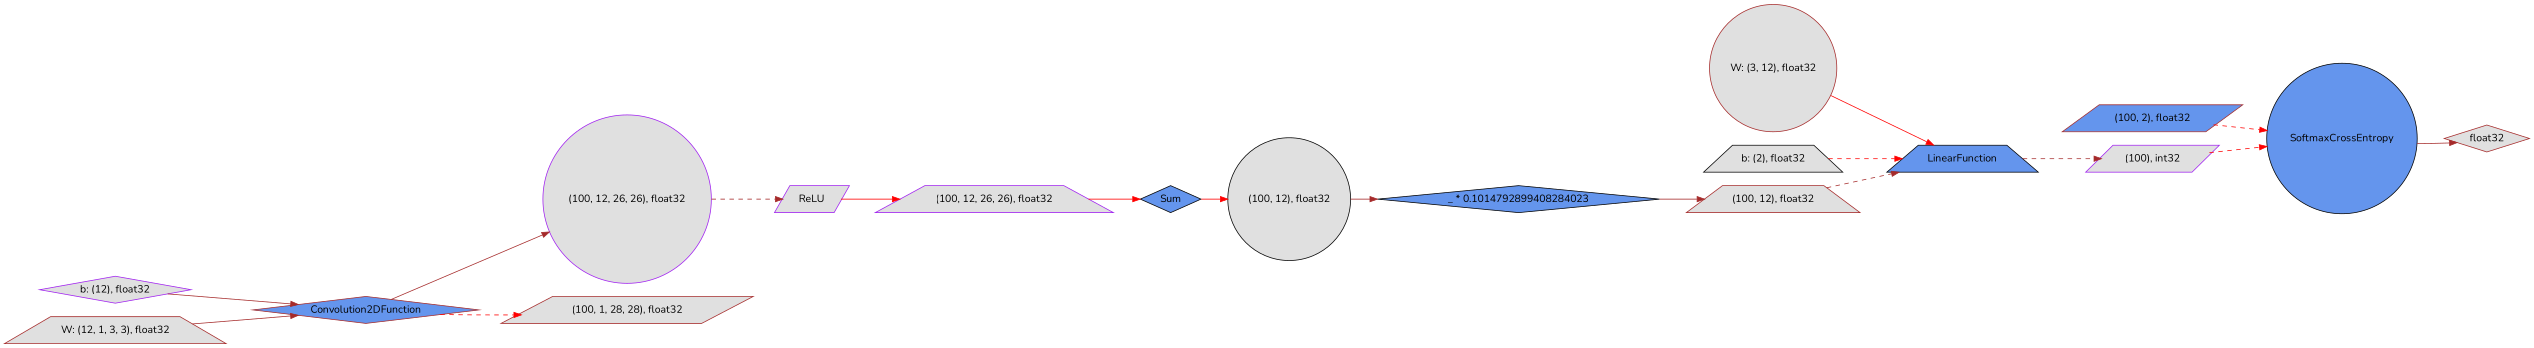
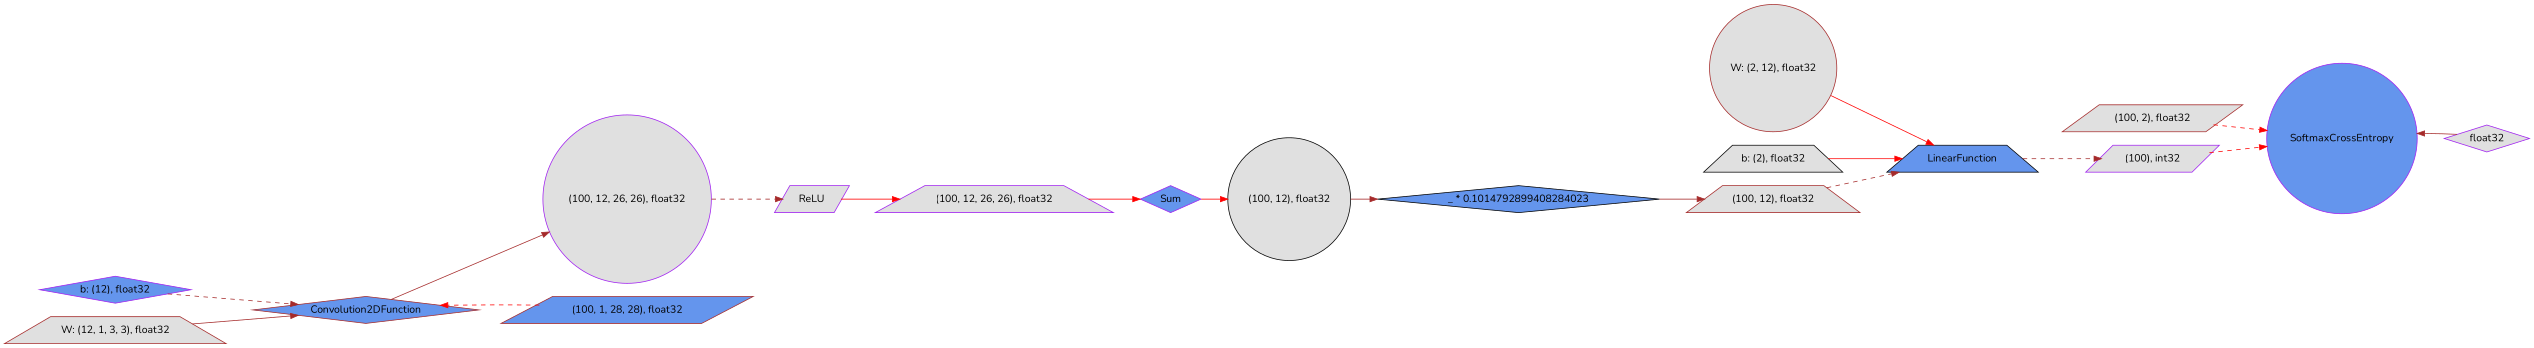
  digraph {
    fontname=Nunito
    rankdir=LR
    node [color=brown fillcolor="#E0E0E0" fontname=Nunito shape=diamond style=filled]
    edge [color=brown fontname=Nunito style=solid]
    n1 [color=black label="(100, 12), float32" shape=circle]
    n2 [color=black fillcolor="#6495ED" label="_ * 0.1014792899408284023"]
    n3 [label="(100, 12), float32" shape=trapezium]
-   n4 [color=black fillcolor="#6495ED" label=Sum]
-   n5 [label="W: (3, 12), float32" shape=circle]
+   n4 [color=purple fillcolor="#6495ED" label=Sum]
+   n5 [label="W: (2, 12), float32" shape=circle]
    n6 [color=black fillcolor="#6495ED" label=LinearFunction shape=trapezium]
    n7 [color=purple label="(100), int32" shape=parallelogram]
    n8 [color=purple label="(100, 12, 26, 26), float32" shape=circle]
    n9 [color=purple label=ReLU shape=parallelogram]
    n10 [color=purple label="(100, 12, 26, 26), float32" shape=trapezium]
-   n11 [color=purple label="b: (12), float32"]
+   n11 [color=purple fillcolor="#6495ED" label="b: (12), float32"]
    n12 [fillcolor="#6495ED" label=Convolution2DFunction]
-   n13 [label="(100, 1, 28, 28), float32" shape=parallelogram]
+   n13 [fillcolor="#6495ED" label="(100, 1, 28, 28), float32" shape=parallelogram]
    n14 [color=black label="b: (2), float32" shape=trapezium]
    n15 [label="W: (12, 1, 3, 3), float32" shape=trapezium]
-   n16 [color=black fillcolor="#6495ED" label=SoftmaxCrossEntropy shape=circle]
-   n17 [label=float32]
-   n18 [fillcolor="#6495ED" label="(100, 2), float32" shape=parallelogram]
+   n16 [color=purple fillcolor="#6495ED" label=SoftmaxCrossEntropy shape=circle]
+   n17 [color=purple label=float32]
+   n18 [label="(100, 2), float32" shape=parallelogram]
    n1 -> n2
    n2 -> n3
    n3 -> n6 [style=dashed]
    n4 -> n1 [color=red]
    n5 -> n6 [color=red]
    n6 -> n7 [style=dashed]
    n7 -> n16 [color=red style=dashed]
    n8 -> n9 [style=dashed]
    n9 -> n10 [color=red]
    n10 -> n4 [color=red]
-   n11 -> n12
+   n11 -> n12 [style=dashed]
    n12 -> n8
-   n12 -> n13 [color=red style=dashed]
-   n14 -> n6 [color=red style=dashed]
+   n13 -> n12 [color=red style=dashed]
+   n14 -> n6 [color=red]
    n15 -> n12
-   n16 -> n17
+   n17 -> n16
    n18 -> n16 [color=red style=dashed]
  }
